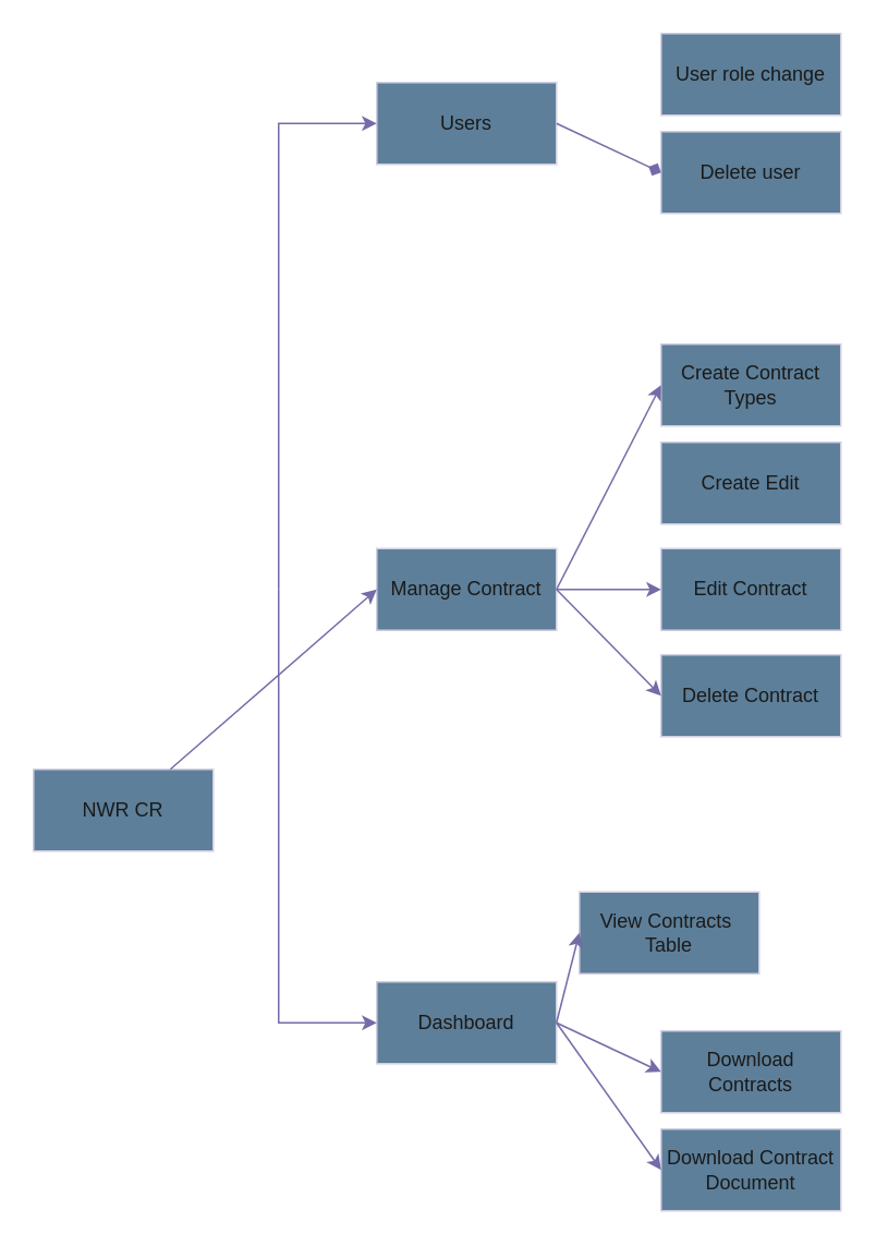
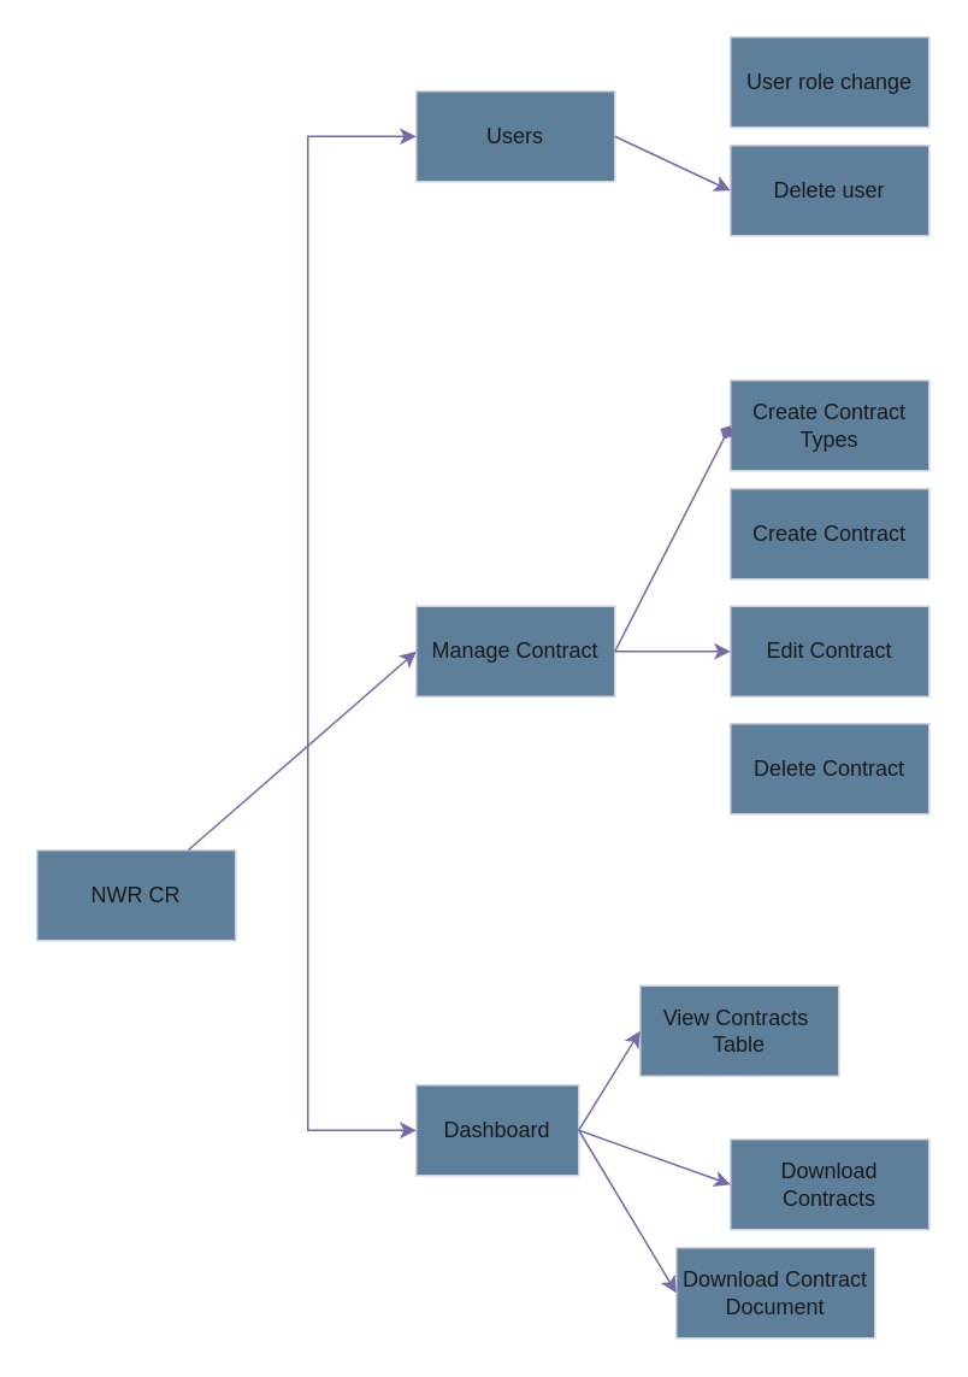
  <mxCell id="0" />
  <mxCell id="1" parent="0" />
  <mxCell id="2" value="NWR CR" style="html=1;whiteSpace=wrap;labelBackgroundColor=none;fillColor=#5D7F99;strokeColor=#D0CEE2;fontColor=#1A1A1A;" vertex="1" parent="1"><mxGeometry x="20" y="470" width="110" height="50" as="geometry" /></mxCell>
  <mxCell id="3" value="Edit Contract" style="html=1;whiteSpace=wrap;labelBackgroundColor=none;fillColor=#5D7F99;strokeColor=#D0CEE2;fontColor=#1A1A1A;" vertex="1" parent="1"><mxGeometry x="404" y="335" width="110" height="50" as="geometry" /></mxCell>
  <mxCell id="4" value="Users" style="html=1;whiteSpace=wrap;labelBackgroundColor=none;fillColor=#5D7F99;strokeColor=#D0CEE2;fontColor=#1A1A1A;" vertex="1" parent="1"><mxGeometry x="230" y="50" width="110" height="50" as="geometry" /></mxCell>
  <mxCell id="5" value="Delete user" style="html=1;whiteSpace=wrap;labelBackgroundColor=none;fillColor=#5D7F99;strokeColor=#D0CEE2;fontColor=#1A1A1A;" vertex="1" parent="1"><mxGeometry x="404" y="80" width="110" height="50" as="geometry" /></mxCell>
  <mxCell id="6" value="Manage Contract" style="html=1;whiteSpace=wrap;labelBackgroundColor=none;fillColor=#5D7F99;strokeColor=#D0CEE2;fontColor=#1A1A1A;" vertex="1" parent="1"><mxGeometry x="230" y="335" width="110" height="50" as="geometry" /></mxCell>
- <mxCell id="7" value="Create Edit" style="html=1;whiteSpace=wrap;labelBackgroundColor=none;fillColor=#5D7F99;strokeColor=#D0CEE2;fontColor=#1A1A1A;" vertex="1" parent="1"><mxGeometry x="404" y="270" width="110" height="50" as="geometry" /></mxCell>
+ <mxCell id="7" value="Create Contract" style="html=1;whiteSpace=wrap;labelBackgroundColor=none;fillColor=#5D7F99;strokeColor=#D0CEE2;fontColor=#1A1A1A;" vertex="1" parent="1"><mxGeometry x="404" y="270" width="110" height="50" as="geometry" /></mxCell>
  <mxCell id="8" value="Delete Contract" style="html=1;whiteSpace=wrap;labelBackgroundColor=none;fillColor=#5D7F99;strokeColor=#D0CEE2;fontColor=#1A1A1A;" vertex="1" parent="1"><mxGeometry x="404" y="400" width="110" height="50" as="geometry" /></mxCell>
  <mxCell id="9" value="Download Contracts" style="html=1;whiteSpace=wrap;labelBackgroundColor=none;fillColor=#5D7F99;strokeColor=#D0CEE2;fontColor=#1A1A1A;" vertex="1" parent="1"><mxGeometry x="404" y="630" width="110" height="50" as="geometry" /></mxCell>
- <mxCell id="10" value="Dashboard" style="html=1;whiteSpace=wrap;labelBackgroundColor=none;fillColor=#5D7F99;strokeColor=#D0CEE2;fontColor=#1A1A1A;" vertex="1" parent="1"><mxGeometry x="230" y="600" width="110" height="50" as="geometry" /></mxCell>
+ <mxCell id="10" value="Dashboard" style="html=1;whiteSpace=wrap;labelBackgroundColor=none;fillColor=#5D7F99;strokeColor=#D0CEE2;fontColor=#1A1A1A;" vertex="1" parent="1"><mxGeometry x="230" y="600" width="90" height="50" as="geometry" /></mxCell>
  <mxCell id="11" value="View Contracts&amp;nbsp;&lt;div&gt;Table&lt;/div&gt;" style="html=1;whiteSpace=wrap;labelBackgroundColor=none;fillColor=#5D7F99;strokeColor=#D0CEE2;fontColor=#1A1A1A;" vertex="1" parent="1"><mxGeometry x="354" y="545" width="110" height="50" as="geometry" /></mxCell>
  <mxCell id="12" value="User role change" style="html=1;whiteSpace=wrap;labelBackgroundColor=none;fillColor=#5D7F99;strokeColor=#D0CEE2;fontColor=#1A1A1A;" vertex="1" parent="1"><mxGeometry x="404" y="20" width="110" height="50" as="geometry" /></mxCell>
- <mxCell id="13" value="Download Contract&lt;div&gt;Document&lt;/div&gt;" style="html=1;whiteSpace=wrap;labelBackgroundColor=none;fillColor=#5D7F99;strokeColor=#D0CEE2;fontColor=#1A1A1A;" vertex="1" parent="1"><mxGeometry x="404" y="690" width="110" height="50" as="geometry" /></mxCell>
+ <mxCell id="13" value="Download Contract&lt;div&gt;Document&lt;/div&gt;" style="html=1;whiteSpace=wrap;labelBackgroundColor=none;fillColor=#5D7F99;strokeColor=#D0CEE2;fontColor=#1A1A1A;" vertex="1" parent="1"><mxGeometry x="374" y="690" width="110" height="50" as="geometry" /></mxCell>
  <mxCell id="14" value="" style="endArrow=classic;html=1;rounded=0;entryX=0;entryY=0.5;entryDx=0;entryDy=0;labelBackgroundColor=none;strokeColor=#736CA8;fontColor=default;" edge="1" parent="1" source="2" target="6"><mxGeometry width="50" height="50" relative="1" as="geometry"><mxPoint x="450" y="400" as="sourcePoint" /><mxPoint x="500" y="350" as="targetPoint" /></mxGeometry></mxCell>
  <mxCell id="15" value="" style="endArrow=classic;html=1;rounded=0;entryX=0;entryY=0.5;entryDx=0;entryDy=0;labelBackgroundColor=none;strokeColor=#736CA8;fontColor=default;" edge="1" parent="1" target="10"><mxGeometry width="50" height="50" relative="1" as="geometry"><mxPoint x="170" y="360" as="sourcePoint" /><mxPoint x="240" y="370" as="targetPoint" /><Array as="points"><mxPoint x="170" y="625" /></Array></mxGeometry></mxCell>
  <mxCell id="16" value="" style="endArrow=classic;html=1;rounded=0;entryX=0;entryY=0.5;entryDx=0;entryDy=0;labelBackgroundColor=none;strokeColor=#736CA8;fontColor=default;" edge="1" parent="1" target="4"><mxGeometry width="50" height="50" relative="1" as="geometry"><mxPoint x="170" y="360" as="sourcePoint" /><mxPoint x="240" y="635" as="targetPoint" /><Array as="points"><mxPoint x="170" y="75" /></Array></mxGeometry></mxCell>
- <mxCell id="17" value="" style="endArrow=diamond;html=1;rounded=0;entryX=0;entryY=0.5;entryDx=0;entryDy=0;exitX=1;exitY=0.5;exitDx=0;exitDy=0;labelBackgroundColor=none;strokeColor=#736CA8;fontColor=default;" edge="1" parent="1" source="4" target="5"><mxGeometry width="50" height="50" relative="1" as="geometry"><mxPoint x="350" y="85" as="sourcePoint" /><mxPoint x="414" y="55" as="targetPoint" /></mxGeometry></mxCell>
+ <mxCell id="17" value="" style="endArrow=classic;html=1;rounded=0;entryX=0;entryY=0.5;entryDx=0;entryDy=0;exitX=1;exitY=0.5;exitDx=0;exitDy=0;labelBackgroundColor=none;strokeColor=#736CA8;fontColor=default;" edge="1" parent="1" source="4" target="5"><mxGeometry width="50" height="50" relative="1" as="geometry"><mxPoint x="350" y="85" as="sourcePoint" /><mxPoint x="414" y="55" as="targetPoint" /></mxGeometry></mxCell>
  <mxCell id="18" value="" style="endArrow=classic;html=1;rounded=0;entryX=0;entryY=0.5;entryDx=0;entryDy=0;exitX=1;exitY=0.5;exitDx=0;exitDy=0;labelBackgroundColor=none;strokeColor=#736CA8;fontColor=default;" edge="1" parent="1" source="6" target="3"><mxGeometry width="50" height="50" relative="1" as="geometry"><mxPoint x="350" y="370" as="sourcePoint" /><mxPoint x="414" y="305" as="targetPoint" /></mxGeometry></mxCell>
- <mxCell id="19" value="" style="endArrow=classic;html=1;rounded=0;entryX=0;entryY=0.5;entryDx=0;entryDy=0;exitX=1;exitY=0.5;exitDx=0;exitDy=0;labelBackgroundColor=none;strokeColor=#736CA8;fontColor=default;" edge="1" parent="1" source="6" target="8"><mxGeometry width="50" height="50" relative="1" as="geometry"><mxPoint x="350" y="370" as="sourcePoint" /><mxPoint x="414" y="370" as="targetPoint" /></mxGeometry></mxCell>
  <mxCell id="20" value="" style="endArrow=classic;html=1;rounded=0;entryX=0;entryY=0.5;entryDx=0;entryDy=0;exitX=1;exitY=0.5;exitDx=0;exitDy=0;labelBackgroundColor=none;strokeColor=#736CA8;fontColor=default;" edge="1" parent="1" source="10" target="11"><mxGeometry width="50" height="50" relative="1" as="geometry"><mxPoint x="350" y="370" as="sourcePoint" /><mxPoint x="414" y="495" as="targetPoint" /></mxGeometry></mxCell>
  <mxCell id="21" value="" style="endArrow=classic;html=1;rounded=0;entryX=0;entryY=0.5;entryDx=0;entryDy=0;exitX=1;exitY=0.5;exitDx=0;exitDy=0;labelBackgroundColor=none;strokeColor=#736CA8;fontColor=default;" edge="1" parent="1" source="10" target="9"><mxGeometry width="50" height="50" relative="1" as="geometry"><mxPoint x="350" y="635" as="sourcePoint" /><mxPoint x="414" y="605" as="targetPoint" /></mxGeometry></mxCell>
  <mxCell id="22" value="" style="endArrow=classic;html=1;rounded=0;entryX=0;entryY=0.5;entryDx=0;entryDy=0;exitX=1;exitY=0.5;exitDx=0;exitDy=0;labelBackgroundColor=none;strokeColor=#736CA8;fontColor=default;" edge="1" parent="1" source="10" target="13"><mxGeometry width="50" height="50" relative="1" as="geometry"><mxPoint x="350" y="635" as="sourcePoint" /><mxPoint x="414" y="665" as="targetPoint" /></mxGeometry></mxCell>
  <mxCell id="23" value="Create Contract&lt;div&gt;Types&lt;/div&gt;" style="html=1;whiteSpace=wrap;labelBackgroundColor=none;fillColor=#5D7F99;strokeColor=#D0CEE2;fontColor=#1A1A1A;" vertex="1" parent="1"><mxGeometry x="404" y="210" width="110" height="50" as="geometry" /></mxCell>
- <mxCell id="24" value="" style="endArrow=classic;html=1;rounded=0;entryX=0;entryY=0.5;entryDx=0;entryDy=0;exitX=1;exitY=0.5;exitDx=0;exitDy=0;labelBackgroundColor=none;strokeColor=#736CA8;fontColor=default;" edge="1" parent="1" source="6" target="23"><mxGeometry width="50" height="50" relative="1" as="geometry"><mxPoint x="350" y="370" as="sourcePoint" /><mxPoint x="414" y="305" as="targetPoint" /></mxGeometry></mxCell>
+ <mxCell id="24" value="" style="endArrow=diamond;html=1;rounded=0;entryX=0;entryY=0.5;entryDx=0;entryDy=0;exitX=1;exitY=0.5;exitDx=0;exitDy=0;labelBackgroundColor=none;strokeColor=#736CA8;fontColor=default;" edge="1" parent="1" source="6" target="23"><mxGeometry width="50" height="50" relative="1" as="geometry"><mxPoint x="350" y="370" as="sourcePoint" /><mxPoint x="414" y="305" as="targetPoint" /></mxGeometry></mxCell>
